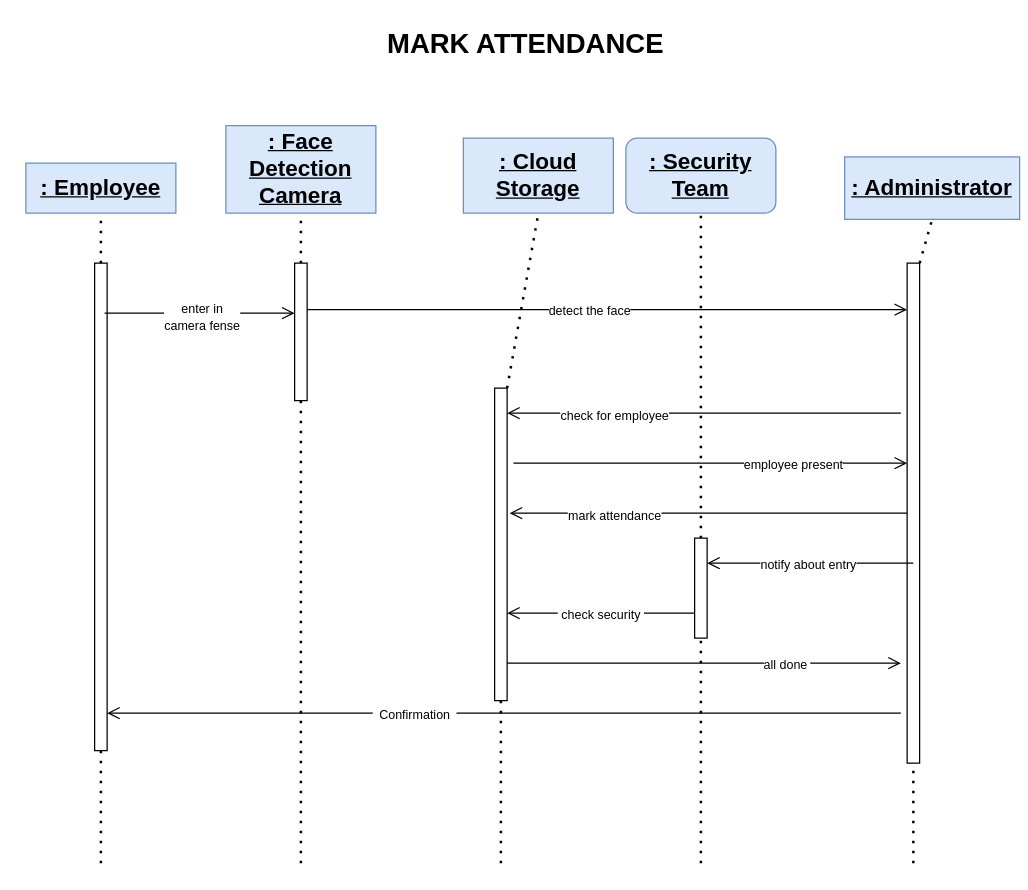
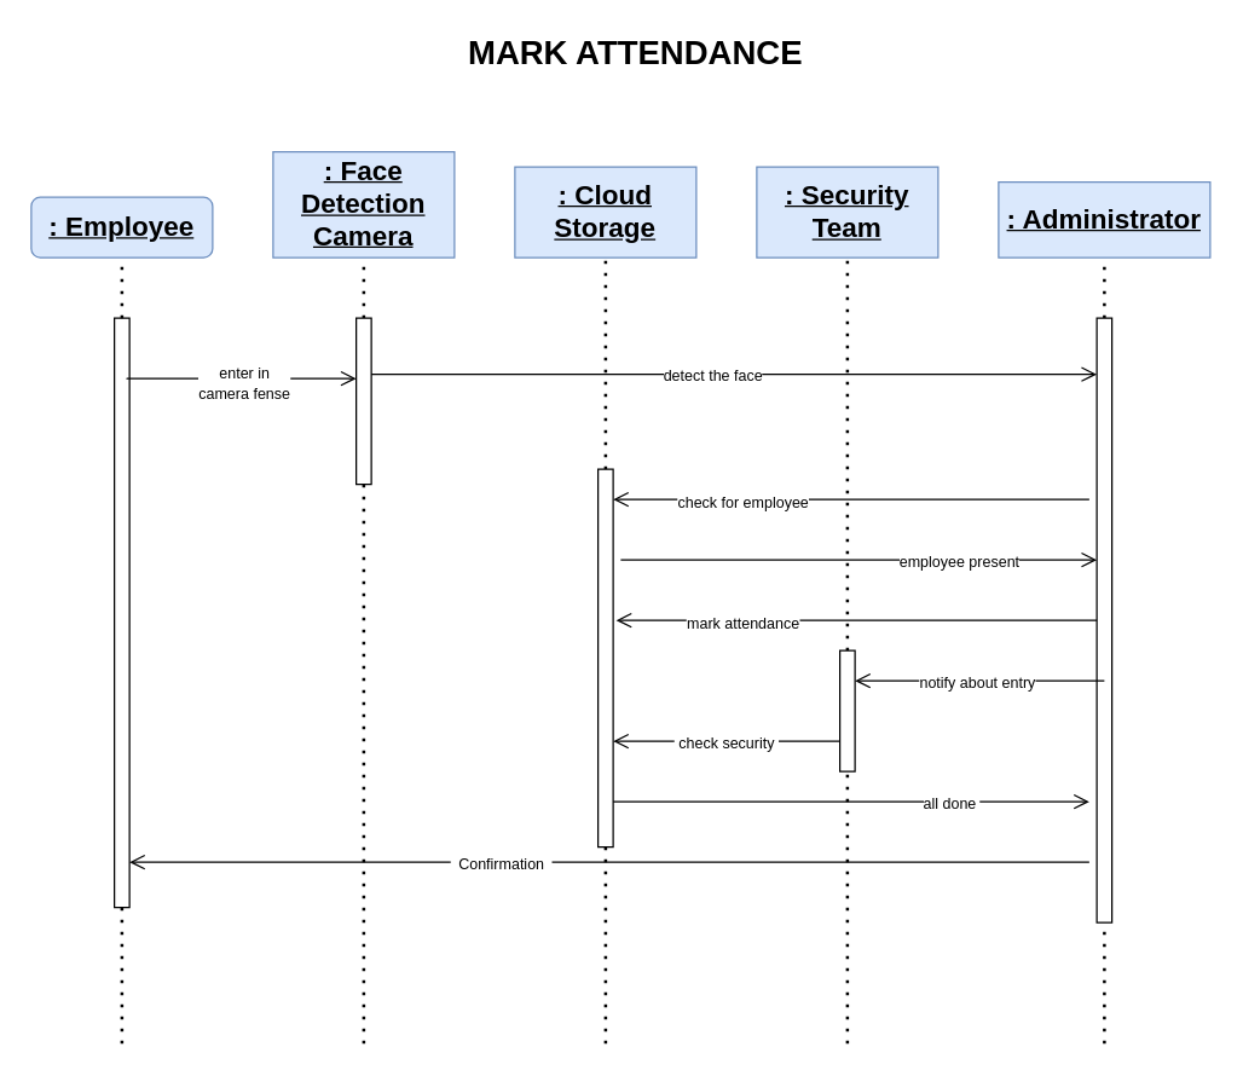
  <mxCell id="0" />
  <mxCell id="1" parent="0" />
  <mxCell id="2" value="" style="html=1;points=[];perimeter=orthogonalPerimeter;outlineConnect=0;targetShapes=umlLifeline;portConstraint=eastwest;newEdgeStyle={&quot;edgeStyle&quot;:&quot;elbowEdgeStyle&quot;,&quot;elbow&quot;:&quot;vertical&quot;,&quot;curved&quot;:0,&quot;rounded&quot;:0};fontFamily=Helvetica;fontSize=18;" vertex="1" parent="1"><mxGeometry x="75" y="210" width="10" height="390" as="geometry" /></mxCell>
- <mxCell id="3" value="&lt;u&gt;&lt;b&gt;: Employee&lt;/b&gt;&lt;/u&gt;" style="rounded=0;whiteSpace=wrap;html=1;fontFamily=Helvetica;fontSize=18;fillColor=#dae8fc;strokeColor=#6c8ebf;" vertex="1" parent="1"><mxGeometry x="20" y="130" width="120" height="40" as="geometry" /></mxCell>
- <mxCell id="4" value="&lt;u&gt;&lt;b&gt;: Security&lt;br&gt;Team&lt;br&gt;&lt;/b&gt;&lt;/u&gt;" style="whiteSpace=wrap;html=1;fontFamily=Helvetica;fontSize=18;fillColor=#dae8fc;strokeColor=#6c8ebf;rounded=1;" vertex="1" parent="1"><mxGeometry x="500" y="110" width="120" height="60" as="geometry" /></mxCell>
- <mxCell id="5" value="&lt;u&gt;&lt;b&gt;: Cloud&lt;br&gt;Storage&lt;br&gt;&lt;/b&gt;&lt;/u&gt;" style="rounded=0;whiteSpace=wrap;html=1;fontFamily=Helvetica;fontSize=18;fillColor=#dae8fc;strokeColor=#6c8ebf;" vertex="1" parent="1"><mxGeometry x="370" y="110" width="120" height="60" as="geometry" /></mxCell>
+ <mxCell id="3" value="&lt;u&gt;&lt;b&gt;: Employee&lt;/b&gt;&lt;/u&gt;" style="whiteSpace=wrap;html=1;fontFamily=Helvetica;fontSize=18;fillColor=#dae8fc;strokeColor=#6c8ebf;rounded=1;" vertex="1" parent="1"><mxGeometry x="20" y="130" width="120" height="40" as="geometry" /></mxCell>
+ <mxCell id="4" value="&lt;u&gt;&lt;b&gt;: Security&lt;br&gt;Team&lt;br&gt;&lt;/b&gt;&lt;/u&gt;" style="rounded=0;whiteSpace=wrap;html=1;fontFamily=Helvetica;fontSize=18;fillColor=#dae8fc;strokeColor=#6c8ebf;" vertex="1" parent="1"><mxGeometry x="500" y="110" width="120" height="60" as="geometry" /></mxCell>
+ <mxCell id="5" value="&lt;u&gt;&lt;b&gt;: Cloud&lt;br&gt;Storage&lt;br&gt;&lt;/b&gt;&lt;/u&gt;" style="rounded=0;whiteSpace=wrap;html=1;fontFamily=Helvetica;fontSize=18;fillColor=#dae8fc;strokeColor=#6c8ebf;" vertex="1" parent="1"><mxGeometry x="340" y="110" width="120" height="60" as="geometry" /></mxCell>
  <mxCell id="6" value="&lt;b&gt;&lt;u&gt;: Face&lt;br&gt;Detection&lt;br&gt;Camera&lt;/u&gt;&lt;/b&gt;" style="rounded=0;whiteSpace=wrap;html=1;fontFamily=Helvetica;fontSize=18;fillColor=#dae8fc;strokeColor=#6c8ebf;" vertex="1" parent="1"><mxGeometry x="180" y="100" width="120" height="70" as="geometry" /></mxCell>
- <mxCell id="7" value="&lt;u&gt;&lt;b&gt;: Administrator&lt;/b&gt;&lt;/u&gt;" style="rounded=0;whiteSpace=wrap;html=1;fontFamily=Helvetica;fontSize=18;fillColor=#dae8fc;strokeColor=#6c8ebf;" vertex="1" parent="1"><mxGeometry x="675" y="125" width="140" height="50" as="geometry" /></mxCell>
+ <mxCell id="7" value="&lt;u&gt;&lt;b&gt;: Administrator&lt;/b&gt;&lt;/u&gt;" style="rounded=0;whiteSpace=wrap;html=1;fontFamily=Helvetica;fontSize=18;fillColor=#dae8fc;strokeColor=#6c8ebf;" vertex="1" parent="1"><mxGeometry x="660" y="120" width="140" height="50" as="geometry" /></mxCell>
  <mxCell id="8" value="" style="endArrow=none;dashed=1;html=1;dashPattern=1 3;strokeWidth=2;rounded=1;fontFamily=Helvetica;fontSize=18;elbow=vertical;entryX=0.5;entryY=1;entryDx=0;entryDy=0;startArrow=none;" edge="1" parent="1" source="15" target="6"><mxGeometry width="50" height="50" relative="1" as="geometry"><mxPoint x="240" y="1090" as="sourcePoint" /><mxPoint x="90" y="180" as="targetPoint" /><Array as="points" /></mxGeometry></mxCell>
  <mxCell id="9" value="" style="endArrow=none;dashed=1;html=1;dashPattern=1 3;strokeWidth=2;rounded=1;fontFamily=Helvetica;fontSize=18;elbow=vertical;entryX=0.5;entryY=1;entryDx=0;entryDy=0;startArrow=none;" edge="1" parent="1" source="17" target="5"><mxGeometry width="50" height="50" relative="1" as="geometry"><mxPoint x="400" y="1090" as="sourcePoint" /><mxPoint x="250" y="180" as="targetPoint" /><Array as="points" /></mxGeometry></mxCell>
  <mxCell id="10" value="" style="endArrow=none;dashed=1;html=1;dashPattern=1 3;strokeWidth=2;rounded=1;fontFamily=Helvetica;fontSize=18;elbow=vertical;entryX=0.5;entryY=1;entryDx=0;entryDy=0;startArrow=none;" edge="1" parent="1" source="19" target="4"><mxGeometry width="50" height="50" relative="1" as="geometry"><mxPoint x="560" y="1090" as="sourcePoint" /><mxPoint x="410" y="180" as="targetPoint" /><Array as="points" /></mxGeometry></mxCell>
  <mxCell id="11" value="" style="endArrow=none;dashed=1;html=1;dashPattern=1 3;strokeWidth=2;rounded=1;fontFamily=Helvetica;fontSize=18;elbow=vertical;entryX=0.5;entryY=1;entryDx=0;entryDy=0;startArrow=none;" edge="1" parent="1" source="21" target="7"><mxGeometry width="50" height="50" relative="1" as="geometry"><mxPoint x="730" y="1090" as="sourcePoint" /><mxPoint x="570" y="180" as="targetPoint" /><Array as="points" /></mxGeometry></mxCell>
  <mxCell id="12" value="" style="endArrow=none;dashed=1;html=1;dashPattern=1 3;strokeWidth=2;rounded=1;fontFamily=Helvetica;fontSize=18;elbow=vertical;entryX=0.5;entryY=1;entryDx=0;entryDy=0;" edge="1" parent="1" target="2"><mxGeometry width="50" height="50" relative="1" as="geometry"><mxPoint x="80" y="690" as="sourcePoint" /><mxPoint x="80" y="170" as="targetPoint" /><Array as="points" /></mxGeometry></mxCell>
  <mxCell id="13" value="" style="endArrow=none;dashed=1;html=1;dashPattern=1 3;strokeWidth=2;rounded=1;fontFamily=Helvetica;fontSize=18;elbow=vertical;entryX=0.5;entryY=1;entryDx=0;entryDy=0;startArrow=none;" edge="1" parent="1" source="2" target="3"><mxGeometry width="50" height="50" relative="1" as="geometry"><mxPoint x="80" y="1090" as="sourcePoint" /><mxPoint x="430" y="270" as="targetPoint" /><Array as="points" /></mxGeometry></mxCell>
  <mxCell id="14" value="" style="endArrow=none;dashed=1;html=1;dashPattern=1 3;strokeWidth=2;rounded=1;fontFamily=Helvetica;fontSize=18;elbow=vertical;entryX=0.5;entryY=1;entryDx=0;entryDy=0;" edge="1" parent="1" target="15"><mxGeometry width="50" height="50" relative="1" as="geometry"><mxPoint x="240" y="690" as="sourcePoint" /><mxPoint x="240" y="170" as="targetPoint" /><Array as="points" /></mxGeometry></mxCell>
  <mxCell id="15" value="" style="html=1;points=[];perimeter=orthogonalPerimeter;outlineConnect=0;targetShapes=umlLifeline;portConstraint=eastwest;newEdgeStyle={&quot;edgeStyle&quot;:&quot;elbowEdgeStyle&quot;,&quot;elbow&quot;:&quot;vertical&quot;,&quot;curved&quot;:0,&quot;rounded&quot;:0};fontFamily=Helvetica;fontSize=18;" vertex="1" parent="1"><mxGeometry x="235" y="210" width="10" height="110" as="geometry" /></mxCell>
  <mxCell id="16" value="" style="endArrow=none;dashed=1;html=1;dashPattern=1 3;strokeWidth=2;rounded=1;fontFamily=Helvetica;fontSize=18;elbow=vertical;entryX=0.5;entryY=1;entryDx=0;entryDy=0;" edge="1" parent="1" target="17"><mxGeometry width="50" height="50" relative="1" as="geometry"><mxPoint x="400" y="690" as="sourcePoint" /><mxPoint x="400" y="170" as="targetPoint" /><Array as="points" /></mxGeometry></mxCell>
  <mxCell id="17" value="" style="html=1;points=[];perimeter=orthogonalPerimeter;outlineConnect=0;targetShapes=umlLifeline;portConstraint=eastwest;newEdgeStyle={&quot;edgeStyle&quot;:&quot;elbowEdgeStyle&quot;,&quot;elbow&quot;:&quot;vertical&quot;,&quot;curved&quot;:0,&quot;rounded&quot;:0};fontFamily=Helvetica;fontSize=18;" vertex="1" parent="1"><mxGeometry x="395" y="310" width="10" height="250" as="geometry" /></mxCell>
  <mxCell id="18" value="" style="endArrow=none;dashed=1;html=1;dashPattern=1 3;strokeWidth=2;rounded=1;fontFamily=Helvetica;fontSize=18;elbow=vertical;entryX=0.5;entryY=1;entryDx=0;entryDy=0;" edge="1" parent="1" target="19"><mxGeometry width="50" height="50" relative="1" as="geometry"><mxPoint x="560" y="690" as="sourcePoint" /><mxPoint x="560" y="170" as="targetPoint" /><Array as="points" /></mxGeometry></mxCell>
  <mxCell id="19" value="" style="html=1;points=[];perimeter=orthogonalPerimeter;outlineConnect=0;targetShapes=umlLifeline;portConstraint=eastwest;newEdgeStyle={&quot;edgeStyle&quot;:&quot;elbowEdgeStyle&quot;,&quot;elbow&quot;:&quot;vertical&quot;,&quot;curved&quot;:0,&quot;rounded&quot;:0};fontFamily=Helvetica;fontSize=18;" vertex="1" parent="1"><mxGeometry x="555" y="430" width="10" height="80" as="geometry" /></mxCell>
  <mxCell id="20" value="" style="endArrow=none;dashed=1;html=1;dashPattern=1 3;strokeWidth=2;rounded=1;fontFamily=Helvetica;fontSize=18;elbow=vertical;entryX=0.5;entryY=1;entryDx=0;entryDy=0;" edge="1" parent="1" target="21"><mxGeometry width="50" height="50" relative="1" as="geometry"><mxPoint x="730" y="690" as="sourcePoint" /><mxPoint x="730" y="170" as="targetPoint" /><Array as="points" /></mxGeometry></mxCell>
  <mxCell id="21" value="" style="html=1;points=[];perimeter=orthogonalPerimeter;outlineConnect=0;targetShapes=umlLifeline;portConstraint=eastwest;newEdgeStyle={&quot;edgeStyle&quot;:&quot;elbowEdgeStyle&quot;,&quot;elbow&quot;:&quot;vertical&quot;,&quot;curved&quot;:0,&quot;rounded&quot;:0};fontFamily=Helvetica;fontSize=18;" vertex="1" parent="1"><mxGeometry x="725" y="210" width="10" height="400" as="geometry" /></mxCell>
  <mxCell id="22" value="" style="endArrow=open;startArrow=none;endFill=0;startFill=0;endSize=8;html=1;verticalAlign=bottom;labelBackgroundColor=none;strokeWidth=1;rounded=1;fontFamily=Helvetica;fontSize=10;elbow=vertical;entryX=-0.002;entryY=0.093;entryDx=0;entryDy=0;entryPerimeter=0;" edge="1" parent="1" source="15" target="21"><mxGeometry width="160" relative="1" as="geometry"><mxPoint x="140" y="250" as="sourcePoint" /><mxPoint x="300" y="250" as="targetPoint" /></mxGeometry></mxCell>
  <mxCell id="23" value="detect the face" style="edgeLabel;html=1;align=center;verticalAlign=middle;resizable=0;points=[];fontSize=10;fontFamily=Helvetica;" connectable="0" vertex="1" parent="22"><mxGeometry x="-0.135" relative="1" as="geometry"><mxPoint x="17" as="offset" /></mxGeometry></mxCell>
  <mxCell id="24" value="" style="endArrow=open;startArrow=none;endFill=0;startFill=0;endSize=8;html=1;verticalAlign=bottom;labelBackgroundColor=none;strokeWidth=1;rounded=1;fontFamily=Helvetica;fontSize=18;elbow=vertical;" edge="1" parent="1" target="15"><mxGeometry width="160" relative="1" as="geometry"><mxPoint x="90" y="250" as="sourcePoint" /><mxPoint x="220" y="270" as="targetPoint" /><Array as="points"><mxPoint x="80" y="250" /></Array></mxGeometry></mxCell>
  <mxCell id="25" value="&lt;div style=&quot;&quot;&gt;&lt;span style=&quot;font-style: normal; font-size: 10px;&quot;&gt;enter in&lt;/span&gt;&lt;/div&gt;&lt;font style=&quot;font-size: 10px;&quot;&gt;&lt;div style=&quot;&quot;&gt;&lt;span style=&quot;font-style: normal;&quot;&gt;camera fense&lt;/span&gt;&lt;/div&gt;&lt;/font&gt;" style="edgeLabel;html=1;align=center;verticalAlign=middle;resizable=0;points=[];fontSize=18;fontFamily=Helvetica;fontStyle=2" connectable="0" vertex="1" parent="24"><mxGeometry x="-0.136" y="1" relative="1" as="geometry"><mxPoint x="19" as="offset" /></mxGeometry></mxCell>
  <mxCell id="26" value="" style="endArrow=open;startArrow=none;endFill=0;startFill=0;endSize=8;html=1;verticalAlign=bottom;labelBackgroundColor=none;strokeWidth=1;rounded=1;fontFamily=Helvetica;fontSize=10;elbow=vertical;" edge="1" parent="1"><mxGeometry width="160" relative="1" as="geometry"><mxPoint x="720" y="330" as="sourcePoint" /><mxPoint x="405" y="330" as="targetPoint" /></mxGeometry></mxCell>
  <mxCell id="27" value="check for employee" style="edgeLabel;html=1;align=center;verticalAlign=middle;resizable=0;points=[];fontSize=10;fontFamily=Helvetica;" connectable="0" vertex="1" parent="26"><mxGeometry x="0.187" y="2" relative="1" as="geometry"><mxPoint x="-43" y="-1" as="offset" /></mxGeometry></mxCell>
  <mxCell id="28" value="" style="endArrow=open;startArrow=none;endFill=0;startFill=0;endSize=8;html=1;verticalAlign=bottom;labelBackgroundColor=none;strokeWidth=1;rounded=1;fontFamily=Helvetica;fontSize=10;elbow=vertical;" edge="1" parent="1" target="21"><mxGeometry width="160" relative="1" as="geometry"><mxPoint x="410" y="370" as="sourcePoint" /><mxPoint x="720" y="370" as="targetPoint" /></mxGeometry></mxCell>
  <mxCell id="29" value="employee present" style="edgeLabel;html=1;align=center;verticalAlign=middle;resizable=0;points=[];fontSize=10;fontFamily=Helvetica;" connectable="0" vertex="1" parent="28"><mxGeometry x="0.187" y="2" relative="1" as="geometry"><mxPoint x="36" y="2" as="offset" /></mxGeometry></mxCell>
  <mxCell id="30" value="" style="endArrow=open;startArrow=none;endFill=0;startFill=0;endSize=8;html=1;verticalAlign=bottom;labelBackgroundColor=none;strokeWidth=1;rounded=1;fontFamily=Helvetica;fontSize=10;elbow=vertical;exitX=-0.244;exitY=0.142;exitDx=0;exitDy=0;exitPerimeter=0;" edge="1" parent="1"><mxGeometry width="160" relative="1" as="geometry"><mxPoint x="725" y="410" as="sourcePoint" /><mxPoint x="407" y="410" as="targetPoint" /></mxGeometry></mxCell>
  <mxCell id="31" value="mark attendance" style="edgeLabel;html=1;align=center;verticalAlign=middle;resizable=0;points=[];fontSize=10;fontFamily=Helvetica;" connectable="0" vertex="1" parent="30"><mxGeometry x="0.187" y="2" relative="1" as="geometry"><mxPoint x="-46" y="-1" as="offset" /></mxGeometry></mxCell>
  <mxCell id="32" value="" style="endArrow=open;startArrow=none;endFill=0;startFill=0;endSize=8;html=1;verticalAlign=bottom;labelBackgroundColor=none;strokeWidth=1;rounded=1;fontFamily=Helvetica;fontSize=10;elbow=vertical;" edge="1" parent="1"><mxGeometry width="160" relative="1" as="geometry"><mxPoint x="730" y="450" as="sourcePoint" /><mxPoint x="565" y="450" as="targetPoint" /></mxGeometry></mxCell>
  <mxCell id="33" value="notify about entry" style="edgeLabel;html=1;align=center;verticalAlign=middle;resizable=0;points=[];fontSize=10;fontFamily=Helvetica;" connectable="0" vertex="1" parent="32"><mxGeometry x="0.187" y="2" relative="1" as="geometry"><mxPoint x="13" y="-2" as="offset" /></mxGeometry></mxCell>
  <mxCell id="34" value="" style="endArrow=open;startArrow=none;endFill=0;startFill=0;endSize=8;html=1;verticalAlign=bottom;labelBackgroundColor=none;strokeWidth=1;rounded=1;fontFamily=Helvetica;fontSize=10;elbow=vertical;" edge="1" parent="1" source="19"><mxGeometry width="160" relative="1" as="geometry"><mxPoint x="550" y="490" as="sourcePoint" /><mxPoint x="405" y="490" as="targetPoint" /></mxGeometry></mxCell>
  <mxCell id="35" value="&amp;nbsp;check security&amp;nbsp;" style="edgeLabel;html=1;align=center;verticalAlign=middle;resizable=0;points=[];fontSize=10;fontFamily=Helvetica;" connectable="0" vertex="1" parent="34"><mxGeometry x="0.187" y="2" relative="1" as="geometry"><mxPoint x="13" y="-2" as="offset" /></mxGeometry></mxCell>
  <mxCell id="36" value="" style="endArrow=open;startArrow=none;endFill=0;startFill=0;endSize=8;html=1;verticalAlign=bottom;labelBackgroundColor=none;strokeWidth=1;rounded=1;fontFamily=Helvetica;fontSize=10;elbow=vertical;" edge="1" parent="1"><mxGeometry width="160" relative="1" as="geometry"><mxPoint x="405" y="530" as="sourcePoint" /><mxPoint x="720" y="530" as="targetPoint" /></mxGeometry></mxCell>
  <mxCell id="37" value="all done&amp;nbsp;" style="edgeLabel;html=1;align=center;verticalAlign=middle;resizable=0;points=[];fontSize=10;fontFamily=Helvetica;" connectable="0" vertex="1" parent="36"><mxGeometry x="0.187" y="2" relative="1" as="geometry"><mxPoint x="36" y="2" as="offset" /></mxGeometry></mxCell>
  <mxCell id="38" value="" style="endArrow=open;startArrow=none;endFill=0;startFill=0;endSize=8;html=1;verticalAlign=bottom;labelBackgroundColor=none;strokeWidth=1;rounded=1;fontFamily=Helvetica;fontSize=10;elbow=vertical;" edge="1" parent="1" target="2"><mxGeometry width="160" relative="1" as="geometry"><mxPoint x="720" y="570" as="sourcePoint" /><mxPoint x="90" y="570" as="targetPoint" /></mxGeometry></mxCell>
  <mxCell id="39" value="&amp;nbsp; Confirmation&amp;nbsp;&amp;nbsp;" style="edgeLabel;html=1;align=center;verticalAlign=middle;resizable=0;points=[];fontSize=10;fontFamily=Helvetica;" connectable="0" vertex="1" parent="38"><mxGeometry x="0.087" relative="1" as="geometry"><mxPoint x="-45" as="offset" /></mxGeometry></mxCell>
  <mxCell id="40" value="&lt;b&gt;&lt;font style=&quot;font-size: 22px;&quot;&gt;MARK ATTENDANCE&lt;/font&gt;&lt;/b&gt;" style="text;html=1;align=center;verticalAlign=middle;whiteSpace=wrap;rounded=0;fontSize=10;fontFamily=Helvetica;" vertex="1" parent="1"><mxGeometry x="270" y="20" width="300" height="30" as="geometry" /></mxCell>
